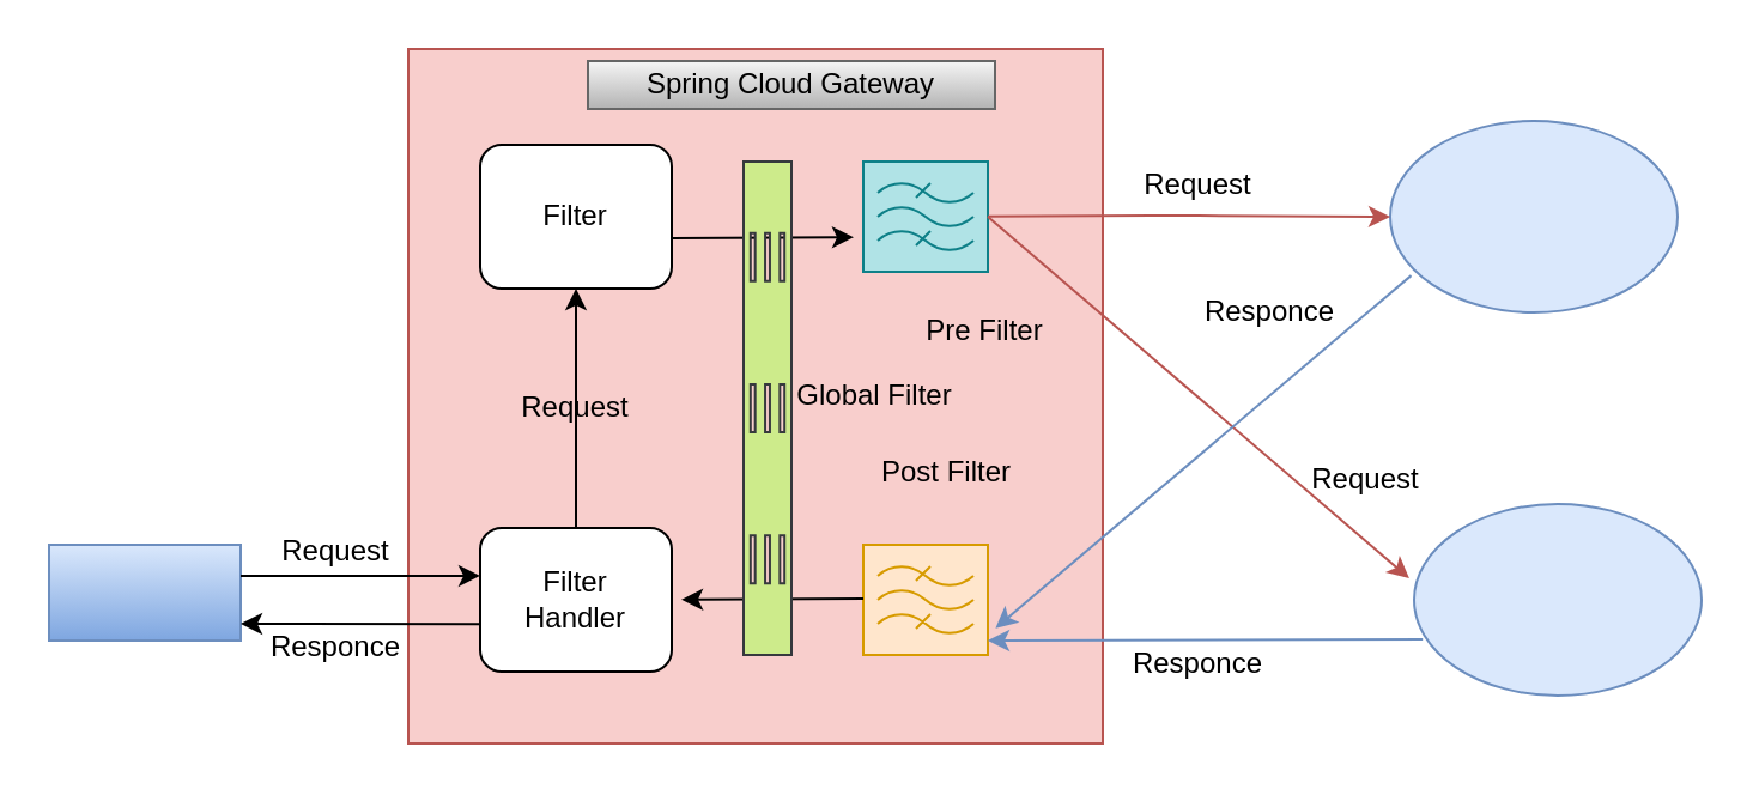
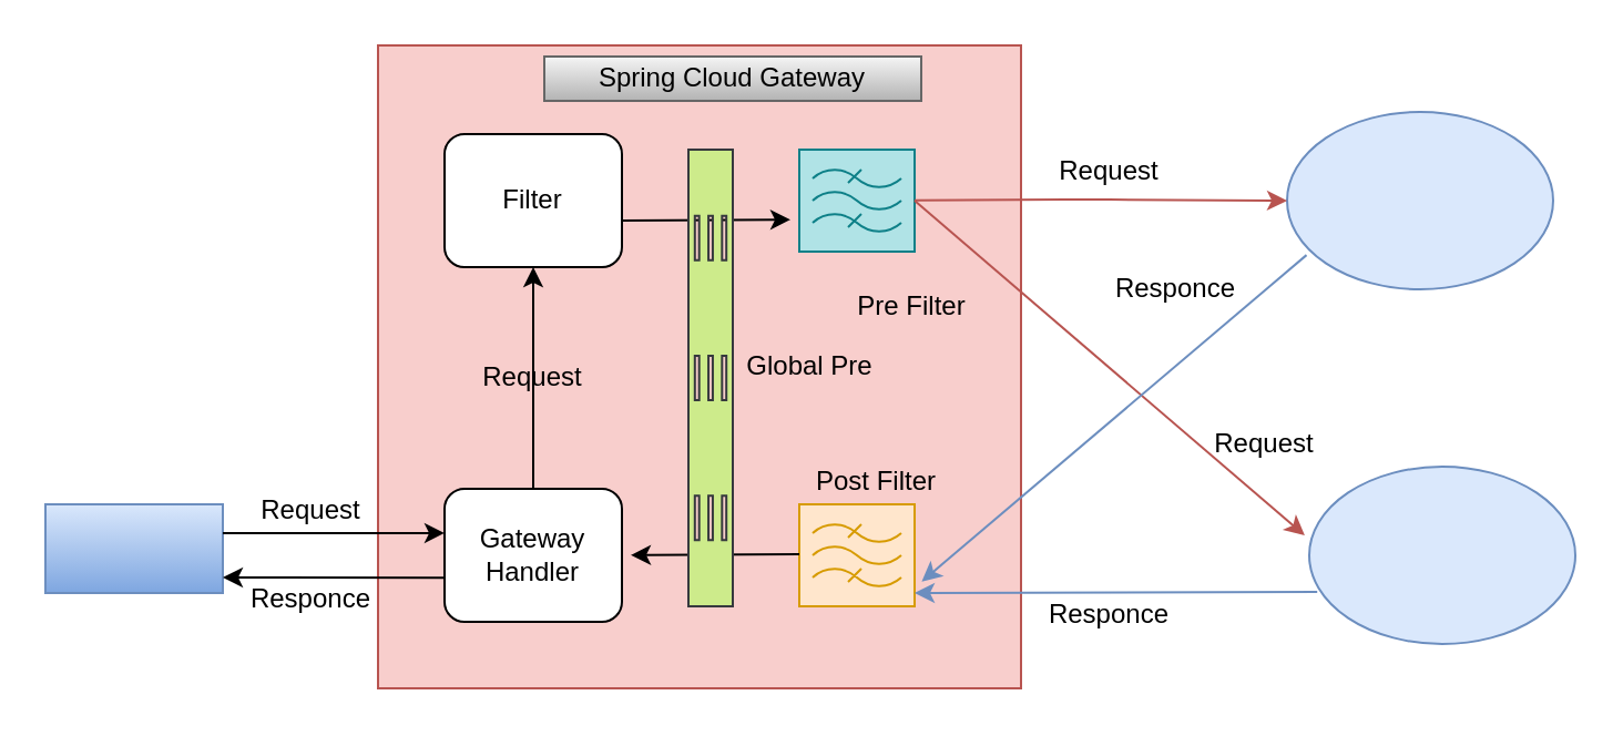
  <mxCell id="0" />
  <mxCell id="1" parent="0" />
  <mxCell id="2" value="" style="rounded=1;whiteSpace=wrap;html=1;arcSize=0;fillColor=#dae8fc;strokeColor=#6c8ebf;gradientColor=#7ea6e0;" vertex="1" parent="1"><mxGeometry x="20" y="227" width="80" height="40" as="geometry" /></mxCell>
  <mxCell id="3" value="" style="whiteSpace=wrap;html=1;aspect=fixed;fillColor=#f8cecc;strokeColor=#b85450;" vertex="1" parent="1"><mxGeometry x="170" y="20" width="290" height="290" as="geometry" /></mxCell>
  <mxCell id="4" value="" style="rounded=1;whiteSpace=wrap;html=1;" vertex="1" parent="1"><mxGeometry x="200" y="220" width="80" height="60" as="geometry" /></mxCell>
  <mxCell id="5" value="" style="rounded=1;whiteSpace=wrap;html=1;" vertex="1" parent="1"><mxGeometry x="200" y="60" width="80" height="60" as="geometry" /></mxCell>
  <mxCell id="6" value="" style="verticalLabelPosition=bottom;shadow=0;dashed=0;align=center;html=1;verticalAlign=top;shape=mxgraph.electrical.abstract.filter;fillColor=#ffe6cc;strokeColor=#d79b00;" vertex="1" parent="1"><mxGeometry x="360" y="227" width="52" height="46" as="geometry" /></mxCell>
  <mxCell id="7" value="" style="verticalLabelPosition=bottom;shadow=0;dashed=0;align=center;html=1;verticalAlign=top;shape=mxgraph.electrical.abstract.filter;fillColor=#b0e3e6;strokeColor=#0e8088;" vertex="1" parent="1"><mxGeometry x="360" y="67" width="52" height="46" as="geometry" /></mxCell>
  <mxCell id="8" value="" style="ellipse;whiteSpace=wrap;html=1;fillColor=#dae8fc;strokeColor=#6c8ebf;" vertex="1" parent="1"><mxGeometry x="580" y="50" width="120" height="80" as="geometry" /></mxCell>
  <mxCell id="9" value="" style="ellipse;whiteSpace=wrap;html=1;fillColor=#dae8fc;strokeColor=#6c8ebf;" vertex="1" parent="1"><mxGeometry x="590" y="210" width="120" height="80" as="geometry" /></mxCell>
  <mxCell id="10" value="" style="endArrow=classic;html=1;entryX=0;entryY=0.333;entryDx=0;entryDy=0;entryPerimeter=0;" edge="1" parent="1" target="4"><mxGeometry width="50" height="50" relative="1" as="geometry"><mxPoint x="100" y="240" as="sourcePoint" /><mxPoint x="150" y="190" as="targetPoint" /></mxGeometry></mxCell>
  <mxCell id="11" value="" style="endArrow=classic;html=1;exitX=0.103;exitY=0.828;exitDx=0;exitDy=0;exitPerimeter=0;" edge="1" parent="1" source="3"><mxGeometry width="50" height="50" relative="1" as="geometry"><mxPoint x="170" y="260" as="sourcePoint" /><mxPoint x="100" y="260" as="targetPoint" /></mxGeometry></mxCell>
  <mxCell id="12" value="" style="endArrow=classic;html=1;entryX=-0.077;entryY=0.687;entryDx=0;entryDy=0;entryPerimeter=0;" edge="1" parent="1" target="7"><mxGeometry width="50" height="50" relative="1" as="geometry"><mxPoint x="280" y="99" as="sourcePoint" /><mxPoint x="330" y="50" as="targetPoint" /></mxGeometry></mxCell>
  <mxCell id="13" value="" style="endArrow=classic;html=1;entryX=-0.077;entryY=0.687;entryDx=0;entryDy=0;entryPerimeter=0;exitX=0.03;exitY=0.707;exitDx=0;exitDy=0;exitPerimeter=0;fillColor=#dae8fc;strokeColor=#6c8ebf;" edge="1" parent="1" source="9"><mxGeometry width="50" height="50" relative="1" as="geometry"><mxPoint x="516" y="267.4" as="sourcePoint" /><mxPoint x="411.996" y="267.002" as="targetPoint" /></mxGeometry></mxCell>
  <mxCell id="14" value="" style="endArrow=classic;html=1;entryX=0;entryY=0.5;entryDx=0;entryDy=0;fillColor=#f8cecc;strokeColor=#b85450;" edge="1" parent="1" target="8"><mxGeometry width="50" height="50" relative="1" as="geometry"><mxPoint x="412" y="89.9" as="sourcePoint" /><mxPoint x="570" y="89.5" as="targetPoint" /><Array as="points"><mxPoint x="490" y="89.5" /></Array></mxGeometry></mxCell>
  <mxCell id="15" value="" style="endArrow=classic;html=1;entryX=-0.077;entryY=0.687;entryDx=0;entryDy=0;entryPerimeter=0;" edge="1" parent="1"><mxGeometry width="50" height="50" relative="1" as="geometry"><mxPoint x="359.996" y="249.502" as="sourcePoint" /><mxPoint x="284" y="249.9" as="targetPoint" /></mxGeometry></mxCell>
  <mxCell id="16" value="" style="endArrow=classic;html=1;entryX=-0.017;entryY=0.388;entryDx=0;entryDy=0;entryPerimeter=0;fillColor=#f8cecc;strokeColor=#b85450;" edge="1" parent="1" target="9"><mxGeometry width="50" height="50" relative="1" as="geometry"><mxPoint x="412" y="90" as="sourcePoint" /><mxPoint x="462" y="40" as="targetPoint" /></mxGeometry></mxCell>
  <mxCell id="17" value="" style="endArrow=classic;html=1;entryX=1.062;entryY=0.757;entryDx=0;entryDy=0;entryPerimeter=0;exitX=0.073;exitY=0.807;exitDx=0;exitDy=0;exitPerimeter=0;fillColor=#dae8fc;strokeColor=#6c8ebf;" edge="1" parent="1" source="8" target="6"><mxGeometry width="50" height="50" relative="1" as="geometry"><mxPoint x="580" y="110" as="sourcePoint" /><mxPoint x="630" y="60" as="targetPoint" /></mxGeometry></mxCell>
  <mxCell id="18" value="" style="endArrow=classic;html=1;entryX=0.5;entryY=1;entryDx=0;entryDy=0;" edge="1" parent="1" target="5"><mxGeometry width="50" height="50" relative="1" as="geometry"><mxPoint x="240" y="220" as="sourcePoint" /><mxPoint x="290" y="170" as="targetPoint" /></mxGeometry></mxCell>
  <mxCell id="19" value="Spring Cloud Gateway" style="text;html=1;strokeColor=#666666;fillColor=#f5f5f5;align=center;verticalAlign=middle;whiteSpace=wrap;rounded=0;gradientColor=#b3b3b3;" vertex="1" parent="1"><mxGeometry x="245" y="25" width="170" height="20" as="geometry" /></mxCell>
  <mxCell id="20" value="Request" style="text;html=1;strokeColor=none;fillColor=none;align=center;verticalAlign=middle;whiteSpace=wrap;rounded=0;" vertex="1" parent="1"><mxGeometry x="100" y="220" width="80" height="20" as="geometry" /></mxCell>
  <mxCell id="21" value="Responce" style="text;html=1;strokeColor=none;fillColor=none;align=center;verticalAlign=middle;whiteSpace=wrap;rounded=0;" vertex="1" parent="1"><mxGeometry x="100" y="260" width="80" height="20" as="geometry" /></mxCell>
  <mxCell id="22" value="Request" style="text;html=1;strokeColor=none;fillColor=none;align=center;verticalAlign=middle;whiteSpace=wrap;rounded=0;" vertex="1" parent="1"><mxGeometry x="200" y="160" width="80" height="20" as="geometry" /></mxCell>
  <mxCell id="23" value="Request" style="text;html=1;strokeColor=none;fillColor=none;align=center;verticalAlign=middle;whiteSpace=wrap;rounded=0;" vertex="1" parent="1"><mxGeometry x="460" y="67" width="80" height="20" as="geometry" /></mxCell>
  <mxCell id="24" value="Request" style="text;html=1;strokeColor=none;fillColor=none;align=center;verticalAlign=middle;whiteSpace=wrap;rounded=0;" vertex="1" parent="1"><mxGeometry x="530" y="190" width="80" height="20" as="geometry" /></mxCell>
  <mxCell id="25" value="Responce" style="text;html=1;strokeColor=none;fillColor=none;align=center;verticalAlign=middle;whiteSpace=wrap;rounded=0;" vertex="1" parent="1"><mxGeometry x="490" y="120" width="80" height="20" as="geometry" /></mxCell>
  <mxCell id="26" value="Responce" style="text;html=1;strokeColor=none;fillColor=none;align=center;verticalAlign=middle;whiteSpace=wrap;rounded=0;" vertex="1" parent="1"><mxGeometry x="460" y="267" width="80" height="20" as="geometry" /></mxCell>
- <mxCell id="27" value="Post Filter" style="text;html=1;strokeColor=none;fillColor=none;align=center;verticalAlign=middle;whiteSpace=wrap;rounded=0;" vertex="1" parent="1"><mxGeometry x="360" y="187" width="70" height="20" as="geometry" /></mxCell>
+ <mxCell id="27" value="Post Filter" style="text;html=1;strokeColor=none;fillColor=none;align=center;verticalAlign=middle;whiteSpace=wrap;rounded=0;" vertex="1" parent="1"><mxGeometry x="360" y="207" width="70" height="20" as="geometry" /></mxCell>
  <mxCell id="28" value="Pre Filter" style="text;html=1;strokeColor=none;fillColor=none;align=center;verticalAlign=middle;whiteSpace=wrap;rounded=0;" vertex="1" parent="1"><mxGeometry x="376" y="128" width="70" height="20" as="geometry" /></mxCell>
  <mxCell id="29" value="" style="pointerEvents=1;shadow=0;dashed=0;html=1;strokeColor=#36393d;fillColor=#cdeb8b;labelPosition=center;verticalLabelPosition=bottom;verticalAlign=top;outlineConnect=0;align=center;shape=mxgraph.office.concepts.input_output_filter;" vertex="1" parent="1"><mxGeometry x="310" y="67" width="20" height="206" as="geometry" /></mxCell>
- <mxCell id="30" value="Global Filter" style="text;html=1;strokeColor=none;fillColor=none;align=center;verticalAlign=middle;whiteSpace=wrap;rounded=0;" vertex="1" parent="1"><mxGeometry x="330" y="160" width="70" height="10" as="geometry" /></mxCell>
+ <mxCell id="30" value="Global Pre" style="text;html=1;strokeColor=none;fillColor=none;align=center;verticalAlign=middle;whiteSpace=wrap;rounded=0;" vertex="1" parent="1"><mxGeometry x="330" y="160" width="70" height="10" as="geometry" /></mxCell>
  <mxCell id="31" value="Filter" style="text;html=1;strokeColor=none;fillColor=none;align=center;verticalAlign=middle;whiteSpace=wrap;rounded=0;" vertex="1" parent="1"><mxGeometry x="200" y="80" width="80" height="20" as="geometry" /></mxCell>
- <mxCell id="32" value="Filter&lt;br&gt;Handler" style="text;html=1;strokeColor=none;fillColor=none;align=center;verticalAlign=middle;whiteSpace=wrap;rounded=0;" vertex="1" parent="1"><mxGeometry x="200" y="230" width="80" height="40" as="geometry" /></mxCell>
+ <mxCell id="32" value="Gateway&lt;br&gt;Handler" style="text;html=1;strokeColor=none;fillColor=none;align=center;verticalAlign=middle;whiteSpace=wrap;rounded=0;" vertex="1" parent="1"><mxGeometry x="200" y="230" width="80" height="40" as="geometry" /></mxCell>
